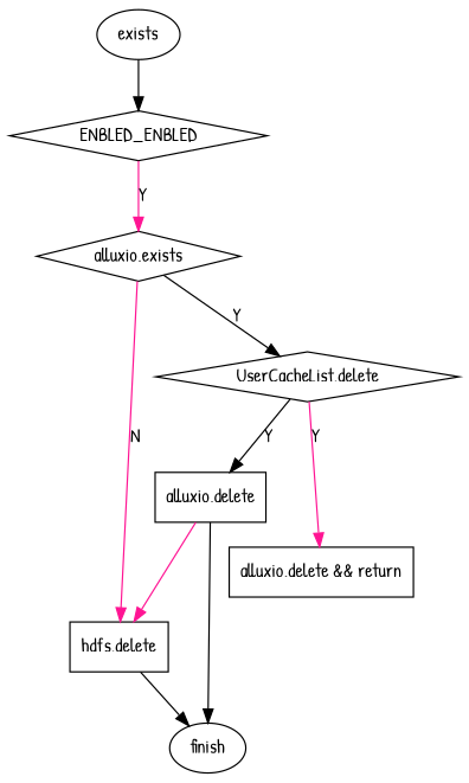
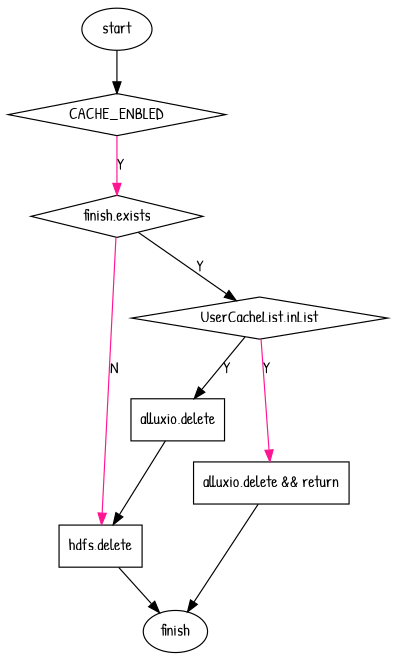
  digraph {
    fontname="Patrick Hand"
    node [fontname="Patrick Hand" shape=diamond]
    edge [color=black fontname="Patrick Hand"]
-   n1 [label="alluxio.exists"]
-   CACHE_ENBLED [label=ENBLED_ENBLED]
+   n1 [label="finish.exists"]
+   CACHE_ENBLED
    n3 [label="hdfs.delete" shape=box]
-   n4 [label="UserCacheList.delete"]
+   n4 [label="UserCacheList.inList"]
    finish [shape=ellipse]
-   start [shape=ellipse label=exists]
+   start [shape=ellipse]
    n7 [label="alluxio.delete" shape=box]
    n8 [label="alluxio.delete && return" shape=box]
    n1 -> n3 [color=deeppink label=N]
    n1 -> n4 [label=Y]
    CACHE_ENBLED -> n1 [color=deeppink label=Y]
    n3 -> finish
    n4 -> n7 [label=Y]
    n4 -> n8 [color=deeppink label=Y]
    start -> CACHE_ENBLED
-   n7 -> n3 [color=deeppink]
-   n7 -> finish
+   n7 -> n3
+   n8 -> finish
  }
